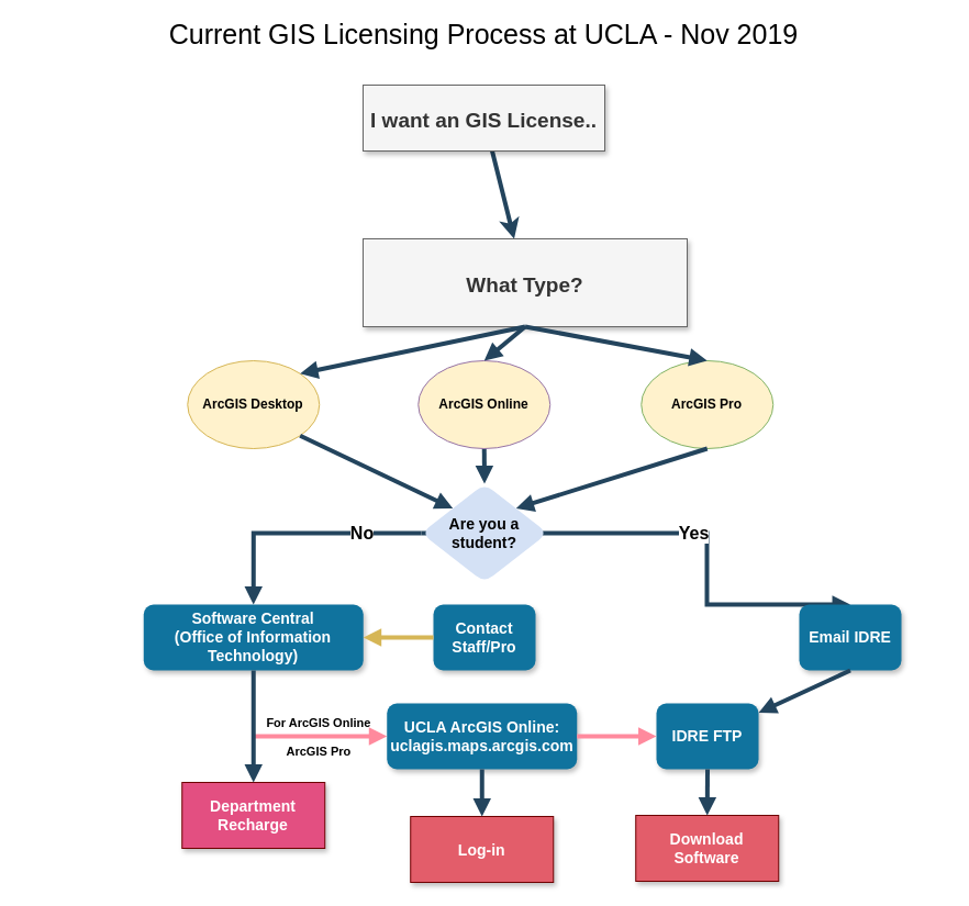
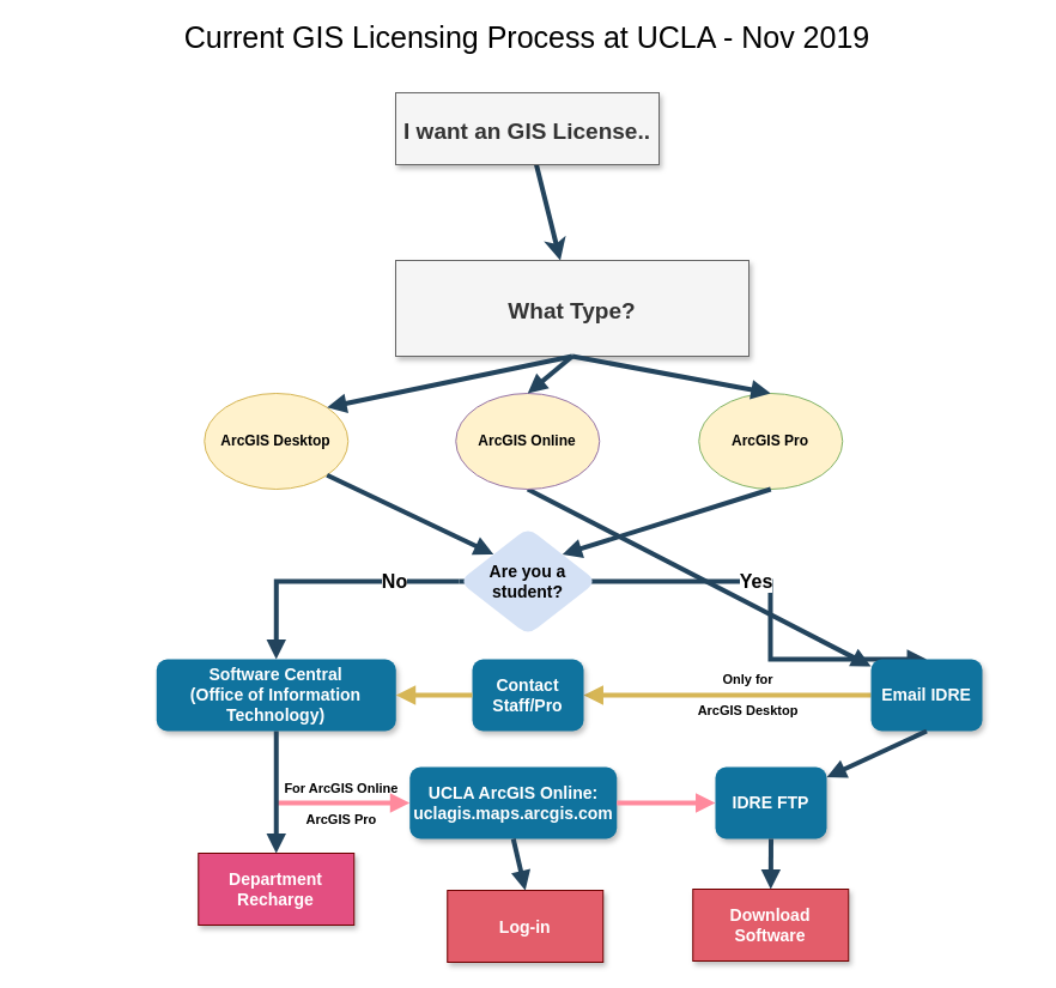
  <mxCell id="0" />
  <mxCell id="1" parent="0" />
  <mxCell id="2" value="Current GIS Licensing Process at UCLA - Nov 2019" style="text;html=1;align=center;verticalAlign=middle;whiteSpace=wrap;rounded=0;fontSize=25;fillColor=#ffffff;" parent="1" vertex="1"><mxGeometry x="20" y="20" width="840" height="20" as="geometry" /></mxCell>
  <mxCell id="3" value="Software Central&#10;(Office of Information Technology)" style="rounded=1;fillColor=#10739E;strokeColor=none;shadow=1;gradientColor=none;fontStyle=1;fontColor=#FFFFFF;fontSize=14;verticalAlign=middle;whiteSpace=wrap;" parent="1" vertex="1"><mxGeometry x="130.25" y="550" width="200" height="60" as="geometry" /></mxCell>
  <mxCell id="4" value="ArcGIS Pro" style="ellipse;whiteSpace=wrap;html=1;rounded=0;shadow=0;align=center;fillColor=#fff2cc;strokeColor=#82b366;fontStyle=1;" parent="1" vertex="1"><mxGeometry x="583.25" y="328" width="120" height="80" as="geometry" /></mxCell>
  <mxCell id="5" value="ArcGIS Desktop" style="ellipse;whiteSpace=wrap;html=1;rounded=0;shadow=0;align=center;fillColor=#fff2cc;strokeColor=#d6b656;fontStyle=1" parent="1" vertex="1"><mxGeometry x="170.25" y="328" width="120" height="80" as="geometry" /></mxCell>
- <mxCell id="6" style="rounded=0;orthogonalLoop=1;jettySize=auto;html=1;fontSize=12;fontStyle=1;strokeColor=#23445D;strokeWidth=4;endFill=1;endArrow=block;entryX=0.5;entryY=0;entryDx=0;entryDy=0;exitX=0.5;exitY=1;exitDx=0;exitDy=0;" parent="1" source="7" target="29" edge="1"><mxGeometry relative="1" as="geometry" /></mxCell>
+ <mxCell id="6" style="rounded=0;orthogonalLoop=1;jettySize=auto;html=1;fontSize=12;fontStyle=1;strokeColor=#23445D;strokeWidth=4;endFill=1;endArrow=block;exitX=0.5;exitY=1;exitDx=0;exitDy=0;" parent="1" source="7" target="26" edge="1"><mxGeometry relative="1" as="geometry" /></mxCell>
  <mxCell id="7" value="&lt;div&gt;ArcGIS Online&lt;/div&gt;" style="ellipse;whiteSpace=wrap;html=1;rounded=0;shadow=0;align=center;fillColor=#fff2cc;strokeColor=#9673a6;fontStyle=1;" parent="1" vertex="1"><mxGeometry x="380.25" y="328" width="120" height="80" as="geometry" /></mxCell>
  <mxCell id="8" value="" style="edgeStyle=none;rounded=0;orthogonalLoop=1;jettySize=auto;html=1;fontSize=12;fontStyle=1;strokeColor=#23445D;strokeWidth=4;endFill=0;endArrow=none;startArrow=classic;startFill=1;" parent="1" source="9" target="10" edge="1"><mxGeometry relative="1" as="geometry" /></mxCell>
  <mxCell id="9" value="What Type?" style="rounded=0;fillColor=#f5f5f5;strokeColor=#666666;shadow=1;fontStyle=1;fontColor=#333333;fontSize=19;" parent="1" vertex="1"><mxGeometry x="330" y="217" width="295" height="80" as="geometry" /></mxCell>
  <mxCell id="10" value="I want an GIS License.." style="rounded=0;fillColor=#f5f5f5;strokeColor=#666666;shadow=1;fontStyle=1;fontColor=#333333;fontSize=19;" parent="1" vertex="1"><mxGeometry x="330" y="77" width="220" height="60" as="geometry" /></mxCell>
  <mxCell id="11" value="Department Recharge" style="rounded=0;fillColor=#E34F81;strokeColor=#6F0000;shadow=1;fontStyle=1;fontSize=14;fontColor=#ffffff;whiteSpace=wrap;gradientColor=none;" parent="1" vertex="1"><mxGeometry x="165.25" y="712" width="130" height="60" as="geometry" /></mxCell>
  <mxCell id="12" value="IDRE FTP" style="rounded=1;fillColor=#10739E;strokeColor=none;shadow=1;gradientColor=none;fontStyle=1;fontColor=#FFFFFF;fontSize=14;verticalAlign=middle;whiteSpace=wrap;" parent="1" vertex="1"><mxGeometry x="597" y="640" width="93" height="60" as="geometry" /></mxCell>
- <mxCell id="13" value="UCLA ArcGIS Online:&#10;uclagis.maps.arcgis.com" style="rounded=1;fillColor=#10739E;strokeColor=none;shadow=1;gradientColor=none;fontStyle=1;fontColor=#FFFFFF;fontSize=14;verticalAlign=middle;whiteSpace=wrap;" parent="1" vertex="1"><mxGeometry x="351.75" y="640" width="173" height="60" as="geometry" /></mxCell>
+ <mxCell id="13" value="UCLA ArcGIS Online:&#10;uclagis.maps.arcgis.com" style="rounded=1;fillColor=#10739E;strokeColor=none;shadow=1;gradientColor=none;fontStyle=1;fontColor=#FFFFFF;fontSize=14;verticalAlign=middle;whiteSpace=wrap;" parent="1" vertex="1"><mxGeometry x="341.75" y="640" width="173" height="60" as="geometry" /></mxCell>
  <mxCell id="14" value="" style="elbow=vertical;strokeWidth=4;endArrow=block;endFill=1;fontStyle=1;strokeColor=#23445D;fontSize=12;rounded=0;exitX=1;exitY=1;exitDx=0;exitDy=0;entryX=0;entryY=0;entryDx=0;entryDy=0;" parent="1" source="5" target="29" edge="1"><mxGeometry x="2.5" y="152" width="100" height="100" as="geometry"><mxPoint x="659.167" y="472.333" as="sourcePoint" /><mxPoint x="682.5" y="602" as="targetPoint" /><mxPoint y="-30" as="offset" /></mxGeometry></mxCell>
  <mxCell id="15" value="" style="elbow=vertical;strokeWidth=4;endArrow=block;endFill=1;fontStyle=1;strokeColor=#23445D;fontSize=12;rounded=0;exitX=0.5;exitY=1;exitDx=0;exitDy=0;entryX=1;entryY=0;entryDx=0;entryDy=0;" parent="1" source="9" target="5" edge="1"><mxGeometry x="-216.5" y="252" width="100" height="100" as="geometry"><mxPoint x="702.5" y="522" as="sourcePoint" /><mxPoint x="669" y="542" as="targetPoint" /><mxPoint x="18" y="-37" as="offset" /></mxGeometry></mxCell>
  <mxCell id="16" value="" style="elbow=vertical;strokeWidth=4;endArrow=block;endFill=1;fontStyle=1;strokeColor=#23445D;fontSize=12;rounded=0;exitX=0.5;exitY=1;exitDx=0;exitDy=0;entryX=0.5;entryY=0;entryDx=0;entryDy=0;" parent="1" source="9" target="7" edge="1"><mxGeometry x="-206.5" y="262" width="100" height="100" as="geometry"><mxPoint x="712.5" y="532" as="sourcePoint" /><mxPoint x="679" y="552" as="targetPoint" /><mxPoint x="18" y="-37" as="offset" /></mxGeometry></mxCell>
  <mxCell id="17" value="" style="elbow=vertical;strokeWidth=4;endArrow=block;endFill=1;fontStyle=1;strokeColor=#23445D;fontSize=12;rounded=0;exitX=0.5;exitY=1;exitDx=0;exitDy=0;entryX=0.5;entryY=0;entryDx=0;entryDy=0;" parent="1" source="9" target="4" edge="1"><mxGeometry x="-196.5" y="272" width="100" height="100" as="geometry"><mxPoint x="722.5" y="542" as="sourcePoint" /><mxPoint x="689" y="562" as="targetPoint" /><mxPoint x="18" y="-37" as="offset" /></mxGeometry></mxCell>
  <mxCell id="18" value="Log-in" style="rounded=0;fillColor=#E35D6A;strokeColor=#6F0000;shadow=1;fontStyle=1;fontSize=14;fontColor=#ffffff;" parent="1" vertex="1"><mxGeometry x="373.25" y="743" width="130" height="60" as="geometry" /></mxCell>
  <mxCell id="19" value="Download Software" style="rounded=0;fillColor=#E35D6A;strokeColor=#6F0000;shadow=1;fontStyle=1;fontSize=14;fontColor=#ffffff;whiteSpace=wrap;" parent="1" vertex="1"><mxGeometry x="578.25" y="742" width="130" height="60" as="geometry" /></mxCell>
  <mxCell id="20" value="" style="group" parent="1" vertex="1" connectable="0"><mxGeometry x="388" y="728" width="360" height="28" as="geometry" /></mxCell>
  <mxCell id="21" style="rounded=0;orthogonalLoop=1;jettySize=auto;html=1;fontSize=12;fontStyle=1;strokeColor=#23445D;strokeWidth=4;endFill=1;endArrow=block;exitX=0.5;exitY=1;exitDx=0;exitDy=0;entryX=0.5;entryY=0;entryDx=0;entryDy=0;" parent="20" source="13" target="18" edge="1"><mxGeometry relative="1" as="geometry"><mxPoint x="60.588" y="-125.002" as="sourcePoint" /><mxPoint x="50" y="145" as="targetPoint" /></mxGeometry></mxCell>
  <mxCell id="22" style="rounded=0;orthogonalLoop=1;jettySize=auto;html=1;fontSize=12;fontStyle=1;strokeColor=#23445D;strokeWidth=4;endFill=1;endArrow=block;exitX=0.5;exitY=1;exitDx=0;exitDy=0;entryX=0.5;entryY=0;entryDx=0;entryDy=0;" parent="20" source="12" target="19" edge="1"><mxGeometry relative="1" as="geometry"><mxPoint x="133.5" y="54" as="sourcePoint" /><mxPoint x="373.5" y="144" as="targetPoint" /></mxGeometry></mxCell>
  <mxCell id="23" style="rounded=0;orthogonalLoop=1;jettySize=auto;html=1;exitX=0.5;exitY=1;exitDx=0;exitDy=0;fontSize=12;fontStyle=1;strokeColor=#23445D;strokeWidth=4;endFill=1;endArrow=block;entryX=1;entryY=0;entryDx=0;entryDy=0;" parent="1" source="4" target="29" edge="1"><mxGeometry relative="1" as="geometry"><mxPoint x="643" y="422" as="sourcePoint" /><mxPoint x="560" y="442" as="targetPoint" /></mxGeometry></mxCell>
  <mxCell id="24" value="Yes" style="edgeStyle=orthogonalEdgeStyle;rounded=0;orthogonalLoop=1;jettySize=auto;html=1;fontSize=16;fontStyle=1;strokeColor=#23445D;strokeWidth=4;endFill=1;endArrow=block;entryX=0.5;entryY=0;entryDx=0;entryDy=0;exitX=0;exitY=0.5;exitDx=0;exitDy=0;verticalAlign=middle;labelBackgroundColor=#ffffff;spacing=3;" parent="1" source="29" target="26" edge="1"><mxGeometry x="0.087" relative="1" as="geometry"><mxPoint x="670" y="470" as="sourcePoint" /><mxPoint x="530" y="610" as="targetPoint" /><Array as="points"><mxPoint x="643" y="485" /></Array><mxPoint as="offset" /></mxGeometry></mxCell>
+ <mxCell id="25" value="Only for&lt;br&gt;&lt;br&gt;ArcGIS Desktop" style="edgeStyle=orthogonalEdgeStyle;rounded=0;orthogonalLoop=1;jettySize=auto;html=1;labelBackgroundColor=none;fontSize=11;fontStyle=1;strokeColor=#d6b656;strokeWidth=4;endFill=1;endArrow=block;fillColor=#fff2cc;" parent="1" source="26" target="27" edge="1"><mxGeometry x="-0.145" relative="1" as="geometry"><mxPoint as="offset" /></mxGeometry></mxCell>
  <mxCell id="26" value="Email IDRE" style="rounded=1;fillColor=#10739E;strokeColor=none;shadow=1;gradientColor=none;fontStyle=1;fontColor=#FFFFFF;fontSize=14;verticalAlign=middle;whiteSpace=wrap;" parent="1" vertex="1"><mxGeometry x="727" y="550" width="93" height="60" as="geometry" /></mxCell>
  <mxCell id="27" value="Contact Staff/Pro" style="rounded=1;fillColor=#10739E;strokeColor=none;shadow=1;gradientColor=none;fontStyle=1;fontColor=#FFFFFF;fontSize=14;verticalAlign=middle;whiteSpace=wrap;" parent="1" vertex="1"><mxGeometry x="394" y="550" width="93" height="60" as="geometry" /></mxCell>
  <mxCell id="28" value="No" style="rounded=0;orthogonalLoop=1;jettySize=auto;html=1;fontSize=16;fontStyle=1;strokeColor=#23445D;strokeWidth=4;endFill=1;endArrow=block;entryX=0.5;entryY=0;entryDx=0;entryDy=0;edgeStyle=orthogonalEdgeStyle;exitX=0;exitY=0.5;exitDx=0;exitDy=0;" parent="1" source="29" target="3" edge="1"><mxGeometry x="-0.507" relative="1" as="geometry"><mxPoint x="390" y="498" as="sourcePoint" /><mxPoint x="230" y="500" as="targetPoint" /><mxPoint as="offset" /></mxGeometry></mxCell>
  <mxCell id="29" value="&lt;font color=&quot;#030303&quot;&gt;Are you a student?&lt;/font&gt;" style="rhombus;whiteSpace=wrap;html=1;rounded=1;shadow=0;fontSize=14;fontColor=#FFFFFF;fontStyle=1;strokeColor=none;fillColor=#D4E1F5;gradientColor=none;" parent="1" vertex="1"><mxGeometry x="383" y="440" width="115" height="90" as="geometry" /></mxCell>
  <mxCell id="30" value="For ArcGIS Online&#10;&#10;ArcGIS Pro" style="elbow=vertical;strokeWidth=4;endArrow=block;endFill=1;fontStyle=1;strokeColor=#FF8A9D;fontSize=11;rounded=0;entryX=0;entryY=0.5;entryDx=0;entryDy=0;labelBackgroundColor=none;fillColor=#f8cecc;" parent="1" target="13" edge="1"><mxGeometry width="100" height="100" as="geometry"><mxPoint x="230" y="670" as="sourcePoint" /><mxPoint x="421.25" y="488.75" as="targetPoint" /><mxPoint x="-1" as="offset" /></mxGeometry></mxCell>
  <mxCell id="31" value="" style="edgeStyle=orthogonalEdgeStyle;rounded=0;orthogonalLoop=1;jettySize=auto;html=1;labelBackgroundColor=#ffffff;fontSize=12;exitX=0;exitY=0.5;exitDx=0;exitDy=0;entryX=1;entryY=0.5;entryDx=0;entryDy=0;fontStyle=1;strokeColor=#d6b656;strokeWidth=4;endFill=1;endArrow=block;fillColor=#fff2cc;" parent="1" source="27" target="3" edge="1"><mxGeometry relative="1" as="geometry"><mxPoint x="607" y="590" as="sourcePoint" /><mxPoint x="497" y="590" as="targetPoint" /></mxGeometry></mxCell>
  <mxCell id="32" value="" style="elbow=vertical;strokeWidth=4;endArrow=block;endFill=1;fontStyle=1;strokeColor=#FF8A9D;fontSize=12;rounded=0;exitX=1;exitY=0.5;exitDx=0;exitDy=0;entryX=0;entryY=0.5;entryDx=0;entryDy=0;fillColor=#f8cecc;" parent="1" source="13" target="12" edge="1"><mxGeometry x="-186.5" y="282" width="100" height="100" as="geometry"><mxPoint x="450" y="287" as="sourcePoint" /><mxPoint x="653.25" y="338" as="targetPoint" /><mxPoint x="18" y="-37" as="offset" /></mxGeometry></mxCell>
  <mxCell id="33" style="rounded=0;orthogonalLoop=1;jettySize=auto;html=1;fontSize=12;fontStyle=1;strokeColor=#23445D;strokeWidth=4;endFill=1;endArrow=block;exitX=0.5;exitY=1;exitDx=0;exitDy=0;" parent="1" source="26" target="12" edge="1"><mxGeometry relative="1" as="geometry"><mxPoint x="640" y="630" as="sourcePoint" /><mxPoint x="479.25" y="472.5" as="targetPoint" /></mxGeometry></mxCell>
  <mxCell id="34" value="" style="elbow=vertical;strokeWidth=4;endArrow=block;endFill=1;fontStyle=1;strokeColor=#23445D;fontSize=12;rounded=0;exitX=0.5;exitY=1;exitDx=0;exitDy=0;entryX=0.5;entryY=0;entryDx=0;entryDy=0;" parent="1" source="3" target="11" edge="1"><mxGeometry x="-216.5" y="262" width="100" height="100" as="geometry"><mxPoint x="223.5" y="452" as="sourcePoint" /><mxPoint x="223.5" y="572" as="targetPoint" /><mxPoint x="18" y="-37" as="offset" /></mxGeometry></mxCell>
